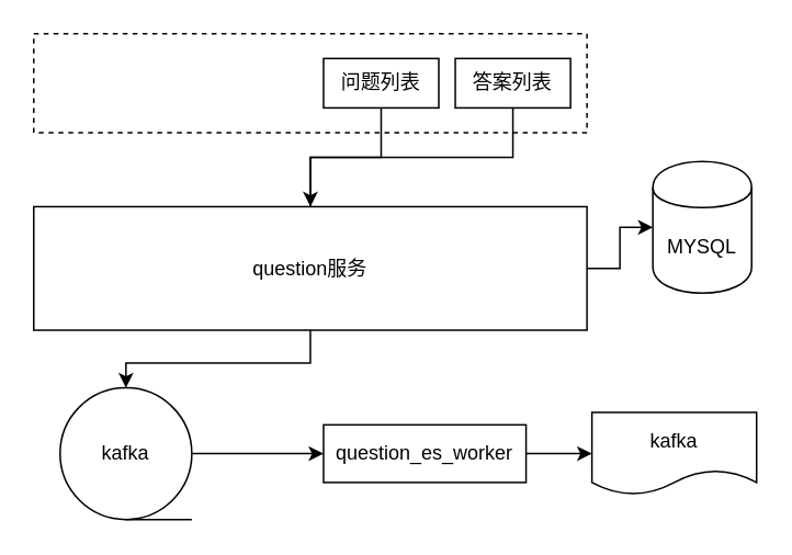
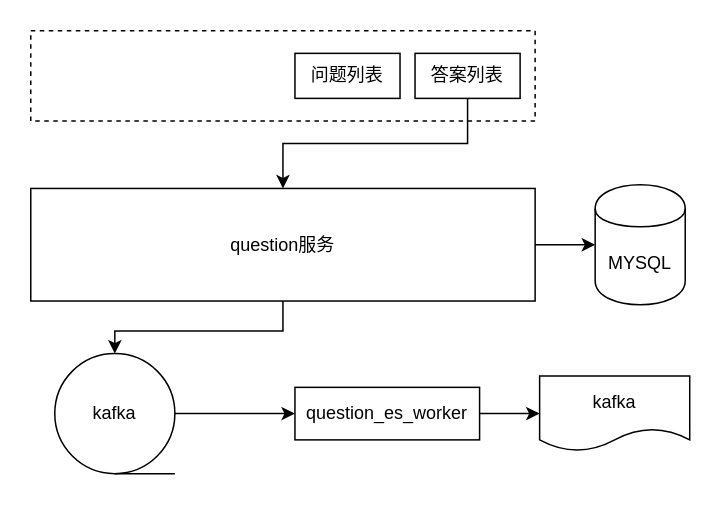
  <mxCell id="0" />
  <mxCell id="1" parent="0" />
  <mxCell id="2" value="" style="rounded=0;whiteSpace=wrap;html=1;dashed=1;" vertex="1" parent="1"><mxGeometry x="20" y="20" width="336" height="60" as="geometry" /></mxCell>
- <mxCell id="3" style="edgeStyle=orthogonalEdgeStyle;rounded=0;orthogonalLoop=1;jettySize=auto;html=1;exitX=0.5;exitY=1;exitDx=0;exitDy=0;entryX=0.5;entryY=0;entryDx=0;entryDy=0;" edge="1" parent="1" source="4" target="9"><mxGeometry relative="1" as="geometry" /></mxCell>
  <mxCell id="4" value="问题列表" style="rounded=0;whiteSpace=wrap;html=1;" vertex="1" parent="1"><mxGeometry x="196" y="35" width="70" height="30" as="geometry" /></mxCell>
- <mxCell id="5" style="edgeStyle=orthogonalEdgeStyle;rounded=0;orthogonalLoop=1;jettySize=auto;html=1;exitX=0.5;exitY=1;exitDx=0;exitDy=0;entryX=0.5;entryY=0;entryDx=0;entryDy=0;endArrow=none;" edge="1" parent="1" source="6" target="9"><mxGeometry relative="1" as="geometry"><mxPoint x="196" y="130" as="targetPoint" /></mxGeometry></mxCell>
+ <mxCell id="5" style="edgeStyle=orthogonalEdgeStyle;rounded=0;orthogonalLoop=1;jettySize=auto;html=1;exitX=0.5;exitY=1;exitDx=0;exitDy=0;entryX=0.5;entryY=0;entryDx=0;entryDy=0;" edge="1" parent="1" source="6" target="9"><mxGeometry relative="1" as="geometry"><mxPoint x="196" y="130" as="targetPoint" /></mxGeometry></mxCell>
  <mxCell id="6" value="答案列表" style="rounded=0;whiteSpace=wrap;html=1;" vertex="1" parent="1"><mxGeometry x="276" y="35" width="70" height="30" as="geometry" /></mxCell>
  <mxCell id="7" value="" style="edgeStyle=orthogonalEdgeStyle;rounded=0;orthogonalLoop=1;jettySize=auto;html=1;" edge="1" parent="1" source="9" target="10"><mxGeometry relative="1" as="geometry" /></mxCell>
  <mxCell id="8" style="edgeStyle=orthogonalEdgeStyle;rounded=0;orthogonalLoop=1;jettySize=auto;html=1;" edge="1" parent="1" source="9" target="15"><mxGeometry relative="1" as="geometry" /></mxCell>
  <mxCell id="9" value="question服务" style="rounded=0;whiteSpace=wrap;html=1;" vertex="1" parent="1"><mxGeometry x="20" y="125" width="336" height="75" as="geometry" /></mxCell>
- <mxCell id="10" value="MYSQL" style="shape=cylinder;whiteSpace=wrap;html=1;boundedLbl=1;backgroundOutline=1;" vertex="1" parent="1"><mxGeometry x="396" y="97.5" width="60" height="80" as="geometry" /></mxCell>
+ <mxCell id="10" value="MYSQL" style="shape=cylinder;whiteSpace=wrap;html=1;boundedLbl=1;backgroundOutline=1;" vertex="1" parent="1"><mxGeometry x="396" y="122.5" width="60" height="80" as="geometry" /></mxCell>
  <mxCell id="11" value="" style="edgeStyle=orthogonalEdgeStyle;rounded=0;orthogonalLoop=1;jettySize=auto;html=1;" edge="1" parent="1" source="12" target="13"><mxGeometry relative="1" as="geometry" /></mxCell>
  <mxCell id="12" value="question_es_worker" style="rounded=0;whiteSpace=wrap;html=1;" vertex="1" parent="1"><mxGeometry x="196" y="257.5" width="123" height="35" as="geometry" /></mxCell>
  <mxCell id="13" value="kafka" style="shape=document;whiteSpace=wrap;html=1;boundedLbl=1;" vertex="1" parent="1"><mxGeometry x="359" y="250" width="100" height="50" as="geometry" /></mxCell>
  <mxCell id="14" value="" style="edgeStyle=orthogonalEdgeStyle;rounded=0;orthogonalLoop=1;jettySize=auto;html=1;" edge="1" parent="1" source="15"><mxGeometry relative="1" as="geometry"><mxPoint x="196" y="275" as="targetPoint" /></mxGeometry></mxCell>
  <mxCell id="15" value="kafka" style="shape=tapeData;whiteSpace=wrap;html=1;perimeter=ellipsePerimeter;" vertex="1" parent="1"><mxGeometry x="36" y="235" width="80" height="80" as="geometry" /></mxCell>
